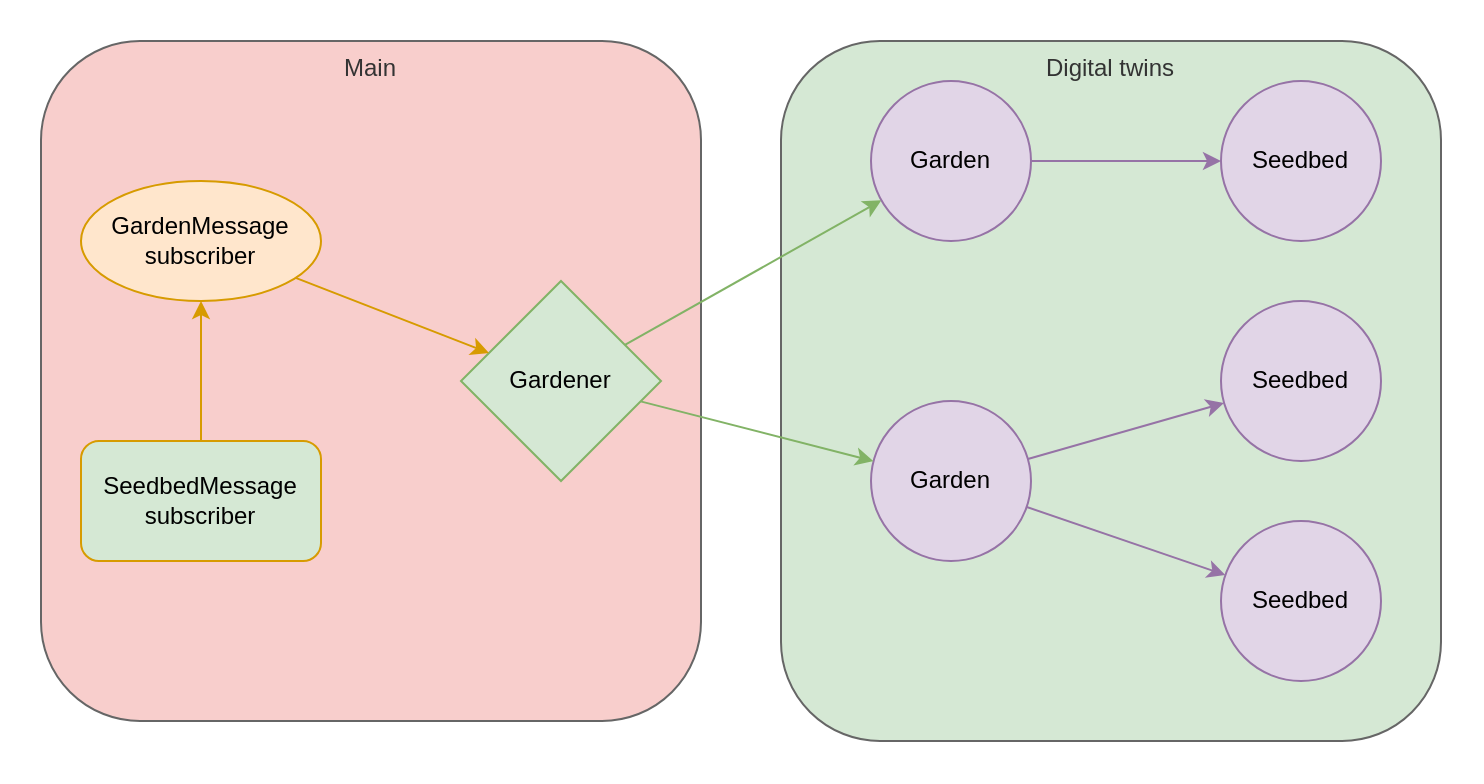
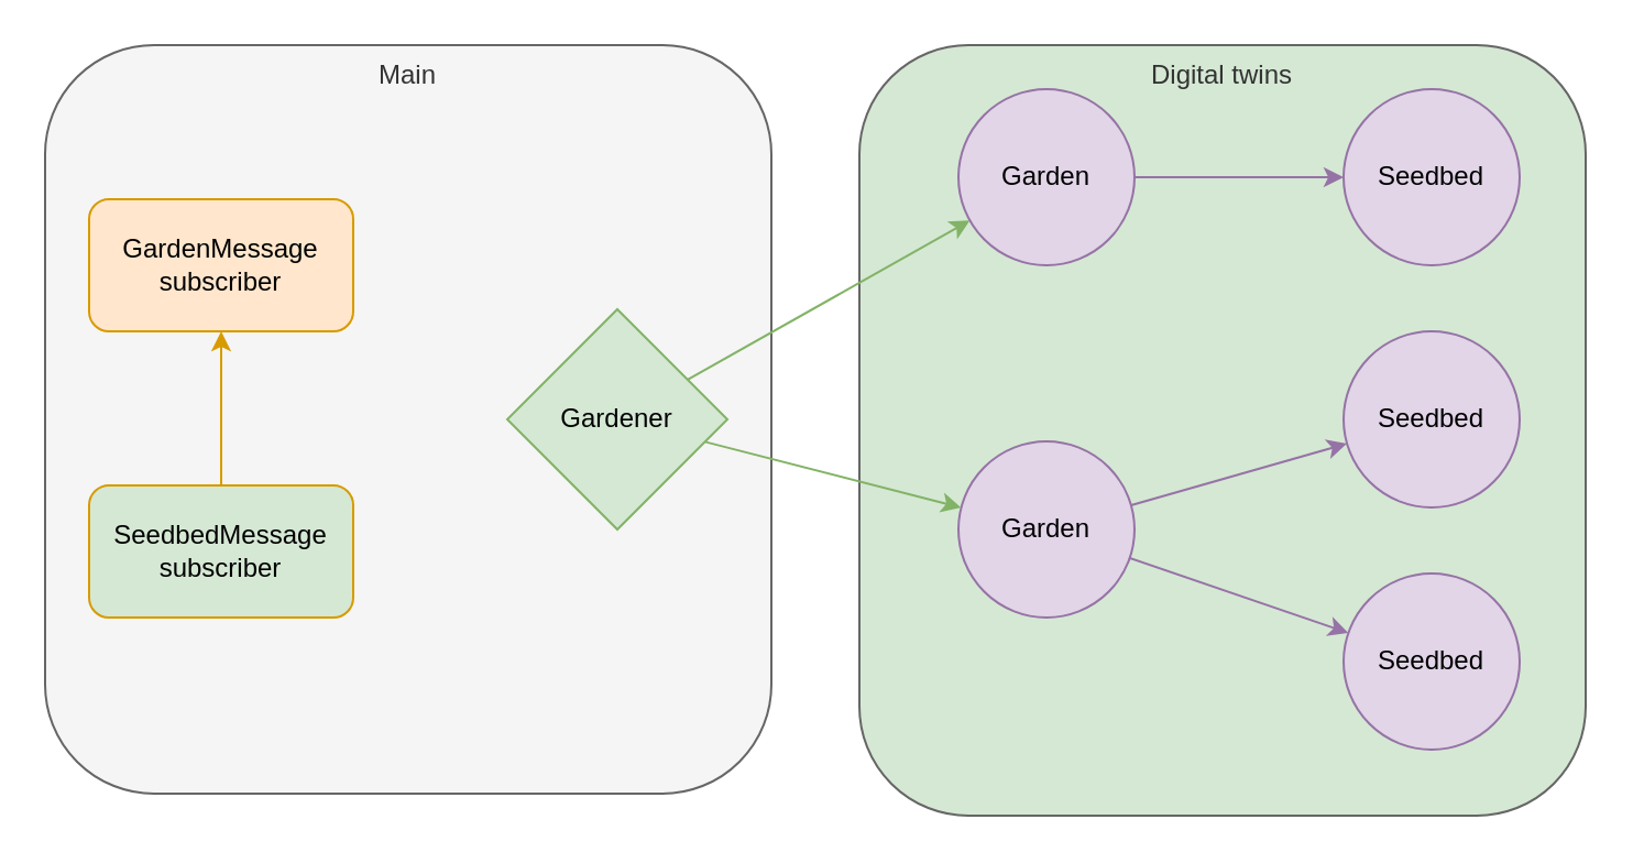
  <mxCell id="0" />
  <mxCell id="1" parent="0" />
- <mxCell id="2" value="Main" style="rounded=1;whiteSpace=wrap;html=1;fillColor=#f8cecc;strokeColor=#666666;fontColor=#333333;verticalAlign=top;" vertex="1" parent="1"><mxGeometry x="20" y="20" width="330" height="340" as="geometry" /></mxCell>
+ <mxCell id="2" value="Main" style="rounded=1;whiteSpace=wrap;html=1;fillColor=#f5f5f5;strokeColor=#666666;fontColor=#333333;verticalAlign=top;" vertex="1" parent="1"><mxGeometry x="20" y="20" width="330" height="340" as="geometry" /></mxCell>
  <mxCell id="3" value="Digital twins" style="rounded=1;whiteSpace=wrap;html=1;verticalAlign=top;fillColor=#d5e8d4;strokeColor=#666666;fontColor=#333333;" vertex="1" parent="1"><mxGeometry x="390" y="20" width="330" height="350" as="geometry" /></mxCell>
  <mxCell id="4" value="Gardener" style="rhombus;whiteSpace=wrap;html=1;aspect=fixed;fillColor=#d5e8d4;strokeColor=#82b366;" vertex="1" parent="1"><mxGeometry x="230" y="140" width="100" height="100" as="geometry" /></mxCell>
- <mxCell id="5" value="&lt;div&gt;GardenMessage&lt;/div&gt;&lt;div&gt;subscriber&lt;/div&gt;" style="ellipse;whiteSpace=wrap;html=1;fillColor=#ffe6cc;strokeColor=#d79b00;" vertex="1" parent="1"><mxGeometry x="40" y="90" width="120" height="60" as="geometry" /></mxCell>
+ <mxCell id="5" value="&lt;div&gt;GardenMessage&lt;/div&gt;&lt;div&gt;subscriber&lt;/div&gt;" style="rounded=1;whiteSpace=wrap;html=1;fillColor=#ffe6cc;strokeColor=#d79b00;" vertex="1" parent="1"><mxGeometry x="40" y="90" width="120" height="60" as="geometry" /></mxCell>
  <mxCell id="6" value="&lt;div&gt;SeedbedMessage&lt;/div&gt;&lt;div&gt;subscriber&lt;/div&gt;" style="rounded=1;whiteSpace=wrap;html=1;fillColor=#d5e8d4;strokeColor=#d79b00;" vertex="1" parent="1"><mxGeometry x="40" y="220" width="120" height="60" as="geometry" /></mxCell>
- <mxCell id="7" value="" style="endArrow=classic;html=1;fillColor=#ffe6cc;strokeColor=#d79b00;" edge="1" parent="1" source="5" target="4"><mxGeometry width="50" height="50" relative="1" as="geometry"><mxPoint x="-20" y="180" as="sourcePoint" /><mxPoint x="30" y="130" as="targetPoint" /></mxGeometry></mxCell>
  <mxCell id="8" value="" style="endArrow=classic;html=1;fillColor=#ffe6cc;strokeColor=#d79b00;" edge="1" parent="1" source="6" target="5"><mxGeometry width="50" height="50" relative="1" as="geometry"><mxPoint x="270" y="380" as="sourcePoint" /><mxPoint x="320" y="330" as="targetPoint" /></mxGeometry></mxCell>
  <mxCell id="9" value="" style="endArrow=classic;html=1;fillColor=#d5e8d4;strokeColor=#82b366;" edge="1" parent="1" source="4" target="10"><mxGeometry width="50" height="50" relative="1" as="geometry"><mxPoint x="380" y="240" as="sourcePoint" /><mxPoint x="422.011" y="92.621" as="targetPoint" /></mxGeometry></mxCell>
  <mxCell id="10" value="Garden" style="ellipse;whiteSpace=wrap;html=1;aspect=fixed;fillColor=#e1d5e7;strokeColor=#9673a6;" vertex="1" parent="1"><mxGeometry x="435" y="40" width="80" height="80" as="geometry" /></mxCell>
  <mxCell id="11" value="Seedbed" style="ellipse;whiteSpace=wrap;html=1;aspect=fixed;fillColor=#e1d5e7;strokeColor=#9673a6;" vertex="1" parent="1"><mxGeometry x="610" y="40" width="80" height="80" as="geometry" /></mxCell>
  <mxCell id="12" value="" style="endArrow=classic;html=1;fillColor=#e1d5e7;strokeColor=#9673a6;" edge="1" parent="1" source="10" target="11"><mxGeometry width="50" height="50" relative="1" as="geometry"><mxPoint x="505" y="210" as="sourcePoint" /><mxPoint x="570" y="210" as="targetPoint" /></mxGeometry></mxCell>
  <mxCell id="13" value="Garden" style="ellipse;whiteSpace=wrap;html=1;aspect=fixed;fillColor=#e1d5e7;strokeColor=#9673a6;" vertex="1" parent="1"><mxGeometry x="435" y="200" width="80" height="80" as="geometry" /></mxCell>
  <mxCell id="14" value="Seedbed" style="ellipse;whiteSpace=wrap;html=1;aspect=fixed;fillColor=#e1d5e7;strokeColor=#9673a6;" vertex="1" parent="1"><mxGeometry x="610" y="150" width="80" height="80" as="geometry" /></mxCell>
  <mxCell id="15" value="" style="endArrow=classic;html=1;fillColor=#e1d5e7;strokeColor=#9673a6;" edge="1" parent="1" source="13" target="14"><mxGeometry width="50" height="50" relative="1" as="geometry"><mxPoint x="470" y="440" as="sourcePoint" /><mxPoint x="520" y="390" as="targetPoint" /></mxGeometry></mxCell>
  <mxCell id="16" value="Seedbed" style="ellipse;whiteSpace=wrap;html=1;aspect=fixed;fillColor=#e1d5e7;strokeColor=#9673a6;" vertex="1" parent="1"><mxGeometry x="610" y="260" width="80" height="80" as="geometry" /></mxCell>
  <mxCell id="17" value="" style="endArrow=classic;html=1;fillColor=#e1d5e7;strokeColor=#9673a6;" edge="1" parent="1" source="13" target="16"><mxGeometry width="50" height="50" relative="1" as="geometry"><mxPoint x="450" y="530" as="sourcePoint" /><mxPoint x="500" y="480" as="targetPoint" /></mxGeometry></mxCell>
  <mxCell id="18" value="" style="endArrow=classic;html=1;fillColor=#d5e8d4;strokeColor=#82b366;" edge="1" parent="1" source="4" target="13"><mxGeometry width="50" height="50" relative="1" as="geometry"><mxPoint x="330" y="250" as="sourcePoint" /><mxPoint x="380" y="200" as="targetPoint" /></mxGeometry></mxCell>
